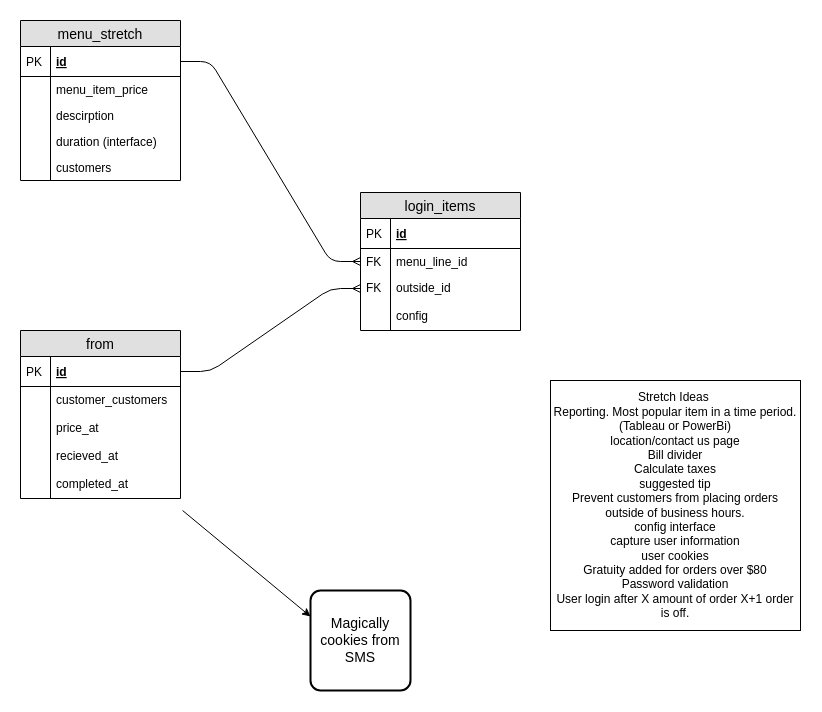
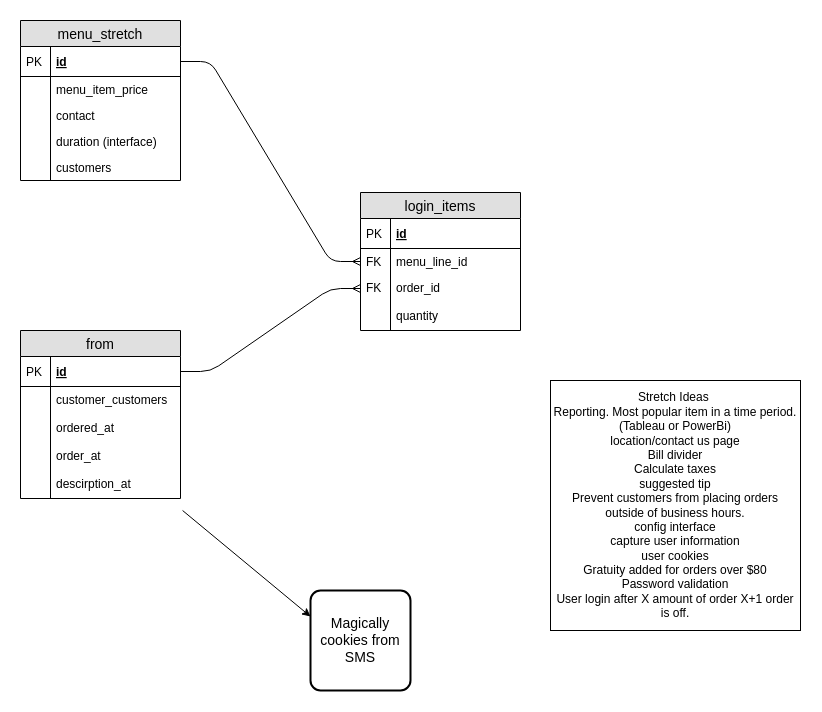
  <mxCell id="0" />
  <mxCell id="1" parent="0" />
  <mxCell id="2" value="menu_stretch" style="swimlane;fontStyle=0;childLayout=stackLayout;horizontal=1;startSize=26;fillColor=#e0e0e0;horizontalStack=0;resizeParent=1;resizeParentMax=0;resizeLast=0;collapsible=1;marginBottom=0;swimlaneFillColor=#ffffff;align=center;fontSize=14;" parent="1" vertex="1"><mxGeometry x="20" y="20" width="160" height="160" as="geometry" /></mxCell>
  <mxCell id="3" value="id" style="shape=partialRectangle;top=0;left=0;right=0;bottom=1;align=left;verticalAlign=middle;fillColor=none;spacingLeft=34;spacingRight=4;overflow=hidden;rotatable=0;points=[[0,0.5],[1,0.5]];portConstraint=eastwest;dropTarget=0;fontStyle=5;fontSize=12;" parent="2" vertex="1"><mxGeometry y="26" width="160" height="30" as="geometry" /></mxCell>
  <mxCell id="4" value="PK" style="shape=partialRectangle;top=0;left=0;bottom=0;fillColor=none;align=left;verticalAlign=middle;spacingLeft=4;spacingRight=4;overflow=hidden;rotatable=0;points=[];portConstraint=eastwest;part=1;fontSize=12;" parent="3" vertex="1" connectable="0"><mxGeometry width="30" height="30" as="geometry" /></mxCell>
  <mxCell id="5" value="menu_item_price" style="shape=partialRectangle;top=0;left=0;right=0;bottom=0;align=left;verticalAlign=top;fillColor=none;spacingLeft=34;spacingRight=4;overflow=hidden;rotatable=0;points=[[0,0.5],[1,0.5]];portConstraint=eastwest;dropTarget=0;fontSize=12;" parent="2" vertex="1"><mxGeometry y="56" width="160" height="26" as="geometry" /></mxCell>
  <mxCell id="6" value="" style="shape=partialRectangle;top=0;left=0;bottom=0;fillColor=none;align=left;verticalAlign=top;spacingLeft=4;spacingRight=4;overflow=hidden;rotatable=0;points=[];portConstraint=eastwest;part=1;fontSize=12;" parent="5" vertex="1" connectable="0"><mxGeometry width="30" height="26" as="geometry" /></mxCell>
- <mxCell id="7" value="descirption" style="shape=partialRectangle;top=0;left=0;right=0;bottom=0;align=left;verticalAlign=top;fillColor=none;spacingLeft=34;spacingRight=4;overflow=hidden;rotatable=0;points=[[0,0.5],[1,0.5]];portConstraint=eastwest;dropTarget=0;fontSize=12;" parent="2" vertex="1"><mxGeometry y="82" width="160" height="26" as="geometry" /></mxCell>
+ <mxCell id="7" value="contact" style="shape=partialRectangle;top=0;left=0;right=0;bottom=0;align=left;verticalAlign=top;fillColor=none;spacingLeft=34;spacingRight=4;overflow=hidden;rotatable=0;points=[[0,0.5],[1,0.5]];portConstraint=eastwest;dropTarget=0;fontSize=12;" parent="2" vertex="1"><mxGeometry y="82" width="160" height="26" as="geometry" /></mxCell>
  <mxCell id="8" value="" style="shape=partialRectangle;top=0;left=0;bottom=0;fillColor=none;align=left;verticalAlign=top;spacingLeft=4;spacingRight=4;overflow=hidden;rotatable=0;points=[];portConstraint=eastwest;part=1;fontSize=12;" parent="7" vertex="1" connectable="0"><mxGeometry width="30" height="26" as="geometry" /></mxCell>
  <mxCell id="9" value="duration (interface)" style="shape=partialRectangle;top=0;left=0;right=0;bottom=0;align=left;verticalAlign=top;fillColor=none;spacingLeft=34;spacingRight=4;overflow=hidden;rotatable=0;points=[[0,0.5],[1,0.5]];portConstraint=eastwest;dropTarget=0;fontSize=12;" parent="2" vertex="1"><mxGeometry y="108" width="160" height="26" as="geometry" /></mxCell>
  <mxCell id="10" value="" style="shape=partialRectangle;top=0;left=0;bottom=0;fillColor=none;align=left;verticalAlign=top;spacingLeft=4;spacingRight=4;overflow=hidden;rotatable=0;points=[];portConstraint=eastwest;part=1;fontSize=12;" parent="9" vertex="1" connectable="0"><mxGeometry width="30" height="26" as="geometry" /></mxCell>
  <mxCell id="11" value="customers" style="shape=partialRectangle;top=0;left=0;right=0;bottom=0;align=left;verticalAlign=top;fillColor=none;spacingLeft=34;spacingRight=4;overflow=hidden;rotatable=0;points=[[0,0.5],[1,0.5]];portConstraint=eastwest;dropTarget=0;fontSize=12;" parent="2" vertex="1"><mxGeometry y="134" width="160" height="26" as="geometry" /></mxCell>
  <mxCell id="12" value="" style="shape=partialRectangle;top=0;left=0;bottom=0;fillColor=none;align=left;verticalAlign=top;spacingLeft=4;spacingRight=4;overflow=hidden;rotatable=0;points=[];portConstraint=eastwest;part=1;fontSize=12;" parent="11" vertex="1" connectable="0"><mxGeometry width="30" height="26" as="geometry" /></mxCell>
  <mxCell id="13" value="login_items" style="swimlane;fontStyle=0;childLayout=stackLayout;horizontal=1;startSize=26;fillColor=#e0e0e0;horizontalStack=0;resizeParent=1;resizeParentMax=0;resizeLast=0;collapsible=1;marginBottom=0;swimlaneFillColor=#ffffff;align=center;fontSize=14;" parent="1" vertex="1"><mxGeometry x="360" y="192" width="160" height="138" as="geometry" /></mxCell>
  <mxCell id="14" value="id" style="shape=partialRectangle;top=0;left=0;right=0;bottom=1;align=left;verticalAlign=middle;fillColor=none;spacingLeft=34;spacingRight=4;overflow=hidden;rotatable=0;points=[[0,0.5],[1,0.5]];portConstraint=eastwest;dropTarget=0;fontStyle=5;fontSize=12;" parent="13" vertex="1"><mxGeometry y="26" width="160" height="30" as="geometry" /></mxCell>
  <mxCell id="15" value="PK" style="shape=partialRectangle;top=0;left=0;bottom=0;fillColor=none;align=left;verticalAlign=middle;spacingLeft=4;spacingRight=4;overflow=hidden;rotatable=0;points=[];portConstraint=eastwest;part=1;fontSize=12;" parent="14" vertex="1" connectable="0"><mxGeometry width="30" height="30" as="geometry" /></mxCell>
  <mxCell id="16" value="menu_line_id" style="shape=partialRectangle;top=0;left=0;right=0;bottom=0;align=left;verticalAlign=top;fillColor=none;spacingLeft=34;spacingRight=4;overflow=hidden;rotatable=0;points=[[0,0.5],[1,0.5]];portConstraint=eastwest;dropTarget=0;fontSize=12;" parent="13" vertex="1"><mxGeometry y="56" width="160" height="26" as="geometry" /></mxCell>
  <mxCell id="17" value="FK" style="shape=partialRectangle;top=0;left=0;bottom=0;fillColor=none;align=left;verticalAlign=top;spacingLeft=4;spacingRight=4;overflow=hidden;rotatable=0;points=[];portConstraint=eastwest;part=1;fontSize=12;" parent="16" vertex="1" connectable="0"><mxGeometry width="30" height="26" as="geometry" /></mxCell>
- <mxCell id="18" value="outside_id" style="shape=partialRectangle;top=0;left=0;right=0;bottom=0;align=left;verticalAlign=top;fillColor=none;spacingLeft=34;spacingRight=4;overflow=hidden;rotatable=0;points=[[0,0.5],[1,0.5]];portConstraint=eastwest;dropTarget=0;fontSize=12;" parent="13" vertex="1"><mxGeometry y="82" width="160" height="28" as="geometry" /></mxCell>
+ <mxCell id="18" value="order_id" style="shape=partialRectangle;top=0;left=0;right=0;bottom=0;align=left;verticalAlign=top;fillColor=none;spacingLeft=34;spacingRight=4;overflow=hidden;rotatable=0;points=[[0,0.5],[1,0.5]];portConstraint=eastwest;dropTarget=0;fontSize=12;" parent="13" vertex="1"><mxGeometry y="82" width="160" height="28" as="geometry" /></mxCell>
  <mxCell id="19" value="FK" style="shape=partialRectangle;top=0;left=0;bottom=0;fillColor=none;align=left;verticalAlign=top;spacingLeft=4;spacingRight=4;overflow=hidden;rotatable=0;points=[];portConstraint=eastwest;part=1;fontSize=12;" parent="18" vertex="1" connectable="0"><mxGeometry width="30" height="28" as="geometry" /></mxCell>
- <mxCell id="20" value="config" style="shape=partialRectangle;top=0;left=0;right=0;bottom=0;align=left;verticalAlign=top;fillColor=none;spacingLeft=34;spacingRight=4;overflow=hidden;rotatable=0;points=[[0,0.5],[1,0.5]];portConstraint=eastwest;dropTarget=0;fontSize=12;" parent="13" vertex="1"><mxGeometry y="110" width="160" height="28" as="geometry" /></mxCell>
+ <mxCell id="20" value="quantity" style="shape=partialRectangle;top=0;left=0;right=0;bottom=0;align=left;verticalAlign=top;fillColor=none;spacingLeft=34;spacingRight=4;overflow=hidden;rotatable=0;points=[[0,0.5],[1,0.5]];portConstraint=eastwest;dropTarget=0;fontSize=12;" parent="13" vertex="1"><mxGeometry y="110" width="160" height="28" as="geometry" /></mxCell>
  <mxCell id="21" value="" style="shape=partialRectangle;top=0;left=0;bottom=0;fillColor=none;align=left;verticalAlign=top;spacingLeft=4;spacingRight=4;overflow=hidden;rotatable=0;points=[];portConstraint=eastwest;part=1;fontSize=12;" parent="20" vertex="1" connectable="0"><mxGeometry width="30" height="28" as="geometry" /></mxCell>
  <mxCell id="22" value="" style="edgeStyle=entityRelationEdgeStyle;fontSize=12;html=1;endArrow=ERmany;entryX=0;entryY=0.5;entryDx=0;entryDy=0;exitX=1;exitY=0.5;exitDx=0;exitDy=0;" parent="1" source="3" target="16" edge="1"><mxGeometry width="100" height="100" relative="1" as="geometry"><mxPoint x="20" y="290" as="sourcePoint" /><mxPoint x="120" y="190" as="targetPoint" /></mxGeometry></mxCell>
  <mxCell id="23" value="" style="endArrow=classic;html=1;exitX=1.013;exitY=0.929;exitDx=0;exitDy=0;exitPerimeter=0;" parent="1" edge="1"><mxGeometry width="50" height="50" relative="1" as="geometry"><mxPoint x="182.08" y="510.012" as="sourcePoint" /><mxPoint x="310" y="616" as="targetPoint" /></mxGeometry></mxCell>
  <mxCell id="24" value="Magically cookies from SMS" style="strokeWidth=2;rounded=1;arcSize=10;whiteSpace=wrap;html=1;align=center;fontSize=14;" parent="1" vertex="1"><mxGeometry x="310" y="590" width="100" height="100" as="geometry" /></mxCell>
  <mxCell id="25" value="Stretch Ideas&amp;nbsp;&lt;br&gt;Reporting. Most popular item in a time period. (Tableau or PowerBi)&lt;br&gt;location/contact us page&lt;br&gt;Bill divider&lt;br&gt;Calculate taxes&lt;br&gt;suggested tip&lt;br&gt;Prevent customers from placing orders outside of business hours.&lt;br&gt;config interface&lt;br&gt;capture user information&lt;br&gt;user cookies&lt;br&gt;Gratuity added for orders over $80&lt;br&gt;Password validation&lt;br&gt;User login after X amount of order X+1 order is off." style="whiteSpace=wrap;html=1;aspect=fixed;" parent="1" vertex="1"><mxGeometry x="550" y="380" width="250" height="250" as="geometry" /></mxCell>
  <mxCell id="26" value="from" style="swimlane;fontStyle=0;childLayout=stackLayout;horizontal=1;startSize=26;fillColor=#e0e0e0;horizontalStack=0;resizeParent=1;resizeParentMax=0;resizeLast=0;collapsible=1;marginBottom=0;swimlaneFillColor=#ffffff;align=center;fontSize=14;" parent="1" vertex="1"><mxGeometry x="20" y="330" width="160" height="168" as="geometry" /></mxCell>
  <mxCell id="27" value="id" style="shape=partialRectangle;top=0;left=0;right=0;bottom=1;align=left;verticalAlign=middle;fillColor=none;spacingLeft=34;spacingRight=4;overflow=hidden;rotatable=0;points=[[0,0.5],[1,0.5]];portConstraint=eastwest;dropTarget=0;fontStyle=5;fontSize=12;" parent="26" vertex="1"><mxGeometry y="26" width="160" height="30" as="geometry" /></mxCell>
  <mxCell id="28" value="PK" style="shape=partialRectangle;top=0;left=0;bottom=0;fillColor=none;align=left;verticalAlign=middle;spacingLeft=4;spacingRight=4;overflow=hidden;rotatable=0;points=[];portConstraint=eastwest;part=1;fontSize=12;" parent="27" vertex="1" connectable="0"><mxGeometry width="30" height="30" as="geometry" /></mxCell>
  <mxCell id="29" value="customer_customers" style="shape=partialRectangle;top=0;left=0;right=0;bottom=0;align=left;verticalAlign=top;fillColor=none;spacingLeft=34;spacingRight=4;overflow=hidden;rotatable=0;points=[[0,0.5],[1,0.5]];portConstraint=eastwest;dropTarget=0;fontSize=12;" parent="26" vertex="1"><mxGeometry y="56" width="160" height="28" as="geometry" /></mxCell>
  <mxCell id="30" value="" style="shape=partialRectangle;top=0;left=0;bottom=0;fillColor=none;align=left;verticalAlign=top;spacingLeft=4;spacingRight=4;overflow=hidden;rotatable=0;points=[];portConstraint=eastwest;part=1;fontSize=12;" parent="29" vertex="1" connectable="0"><mxGeometry width="30" height="28" as="geometry" /></mxCell>
- <mxCell id="31" value="price_at" style="shape=partialRectangle;top=0;left=0;right=0;bottom=0;align=left;verticalAlign=top;fillColor=none;spacingLeft=34;spacingRight=4;overflow=hidden;rotatable=0;points=[[0,0.5],[1,0.5]];portConstraint=eastwest;dropTarget=0;fontSize=12;" parent="26" vertex="1"><mxGeometry y="84" width="160" height="28" as="geometry" /></mxCell>
+ <mxCell id="31" value="ordered_at" style="shape=partialRectangle;top=0;left=0;right=0;bottom=0;align=left;verticalAlign=top;fillColor=none;spacingLeft=34;spacingRight=4;overflow=hidden;rotatable=0;points=[[0,0.5],[1,0.5]];portConstraint=eastwest;dropTarget=0;fontSize=12;" parent="26" vertex="1"><mxGeometry y="84" width="160" height="28" as="geometry" /></mxCell>
  <mxCell id="32" value="" style="shape=partialRectangle;top=0;left=0;bottom=0;fillColor=none;align=left;verticalAlign=top;spacingLeft=4;spacingRight=4;overflow=hidden;rotatable=0;points=[];portConstraint=eastwest;part=1;fontSize=12;" parent="31" vertex="1" connectable="0"><mxGeometry width="30" height="28" as="geometry" /></mxCell>
- <mxCell id="33" value="recieved_at" style="shape=partialRectangle;top=0;left=0;right=0;bottom=0;align=left;verticalAlign=top;fillColor=none;spacingLeft=34;spacingRight=4;overflow=hidden;rotatable=0;points=[[0,0.5],[1,0.5]];portConstraint=eastwest;dropTarget=0;fontSize=12;" parent="26" vertex="1"><mxGeometry y="112" width="160" height="28" as="geometry" /></mxCell>
+ <mxCell id="33" value="order_at" style="shape=partialRectangle;top=0;left=0;right=0;bottom=0;align=left;verticalAlign=top;fillColor=none;spacingLeft=34;spacingRight=4;overflow=hidden;rotatable=0;points=[[0,0.5],[1,0.5]];portConstraint=eastwest;dropTarget=0;fontSize=12;" parent="26" vertex="1"><mxGeometry y="112" width="160" height="28" as="geometry" /></mxCell>
  <mxCell id="34" value="" style="shape=partialRectangle;top=0;left=0;bottom=0;fillColor=none;align=left;verticalAlign=top;spacingLeft=4;spacingRight=4;overflow=hidden;rotatable=0;points=[];portConstraint=eastwest;part=1;fontSize=12;" parent="33" vertex="1" connectable="0"><mxGeometry width="30" height="28" as="geometry" /></mxCell>
- <mxCell id="35" value="completed_at" style="shape=partialRectangle;top=0;left=0;right=0;bottom=0;align=left;verticalAlign=top;fillColor=none;spacingLeft=34;spacingRight=4;overflow=hidden;rotatable=0;points=[[0,0.5],[1,0.5]];portConstraint=eastwest;dropTarget=0;fontSize=12;" parent="26" vertex="1"><mxGeometry y="140" width="160" height="28" as="geometry" /></mxCell>
+ <mxCell id="35" value="descirption_at" style="shape=partialRectangle;top=0;left=0;right=0;bottom=0;align=left;verticalAlign=top;fillColor=none;spacingLeft=34;spacingRight=4;overflow=hidden;rotatable=0;points=[[0,0.5],[1,0.5]];portConstraint=eastwest;dropTarget=0;fontSize=12;" parent="26" vertex="1"><mxGeometry y="140" width="160" height="28" as="geometry" /></mxCell>
  <mxCell id="36" value="" style="shape=partialRectangle;top=0;left=0;bottom=0;fillColor=none;align=left;verticalAlign=top;spacingLeft=4;spacingRight=4;overflow=hidden;rotatable=0;points=[];portConstraint=eastwest;part=1;fontSize=12;" parent="35" vertex="1" connectable="0"><mxGeometry width="30" height="28" as="geometry" /></mxCell>
  <mxCell id="37" value="" style="edgeStyle=entityRelationEdgeStyle;fontSize=12;html=1;endArrow=ERmany;exitX=1;exitY=0.5;exitDx=0;exitDy=0;" parent="1" source="27" target="18" edge="1"><mxGeometry width="100" height="100" relative="1" as="geometry"><mxPoint x="610" y="216" as="sourcePoint" /><mxPoint x="710" y="116" as="targetPoint" /></mxGeometry></mxCell>
